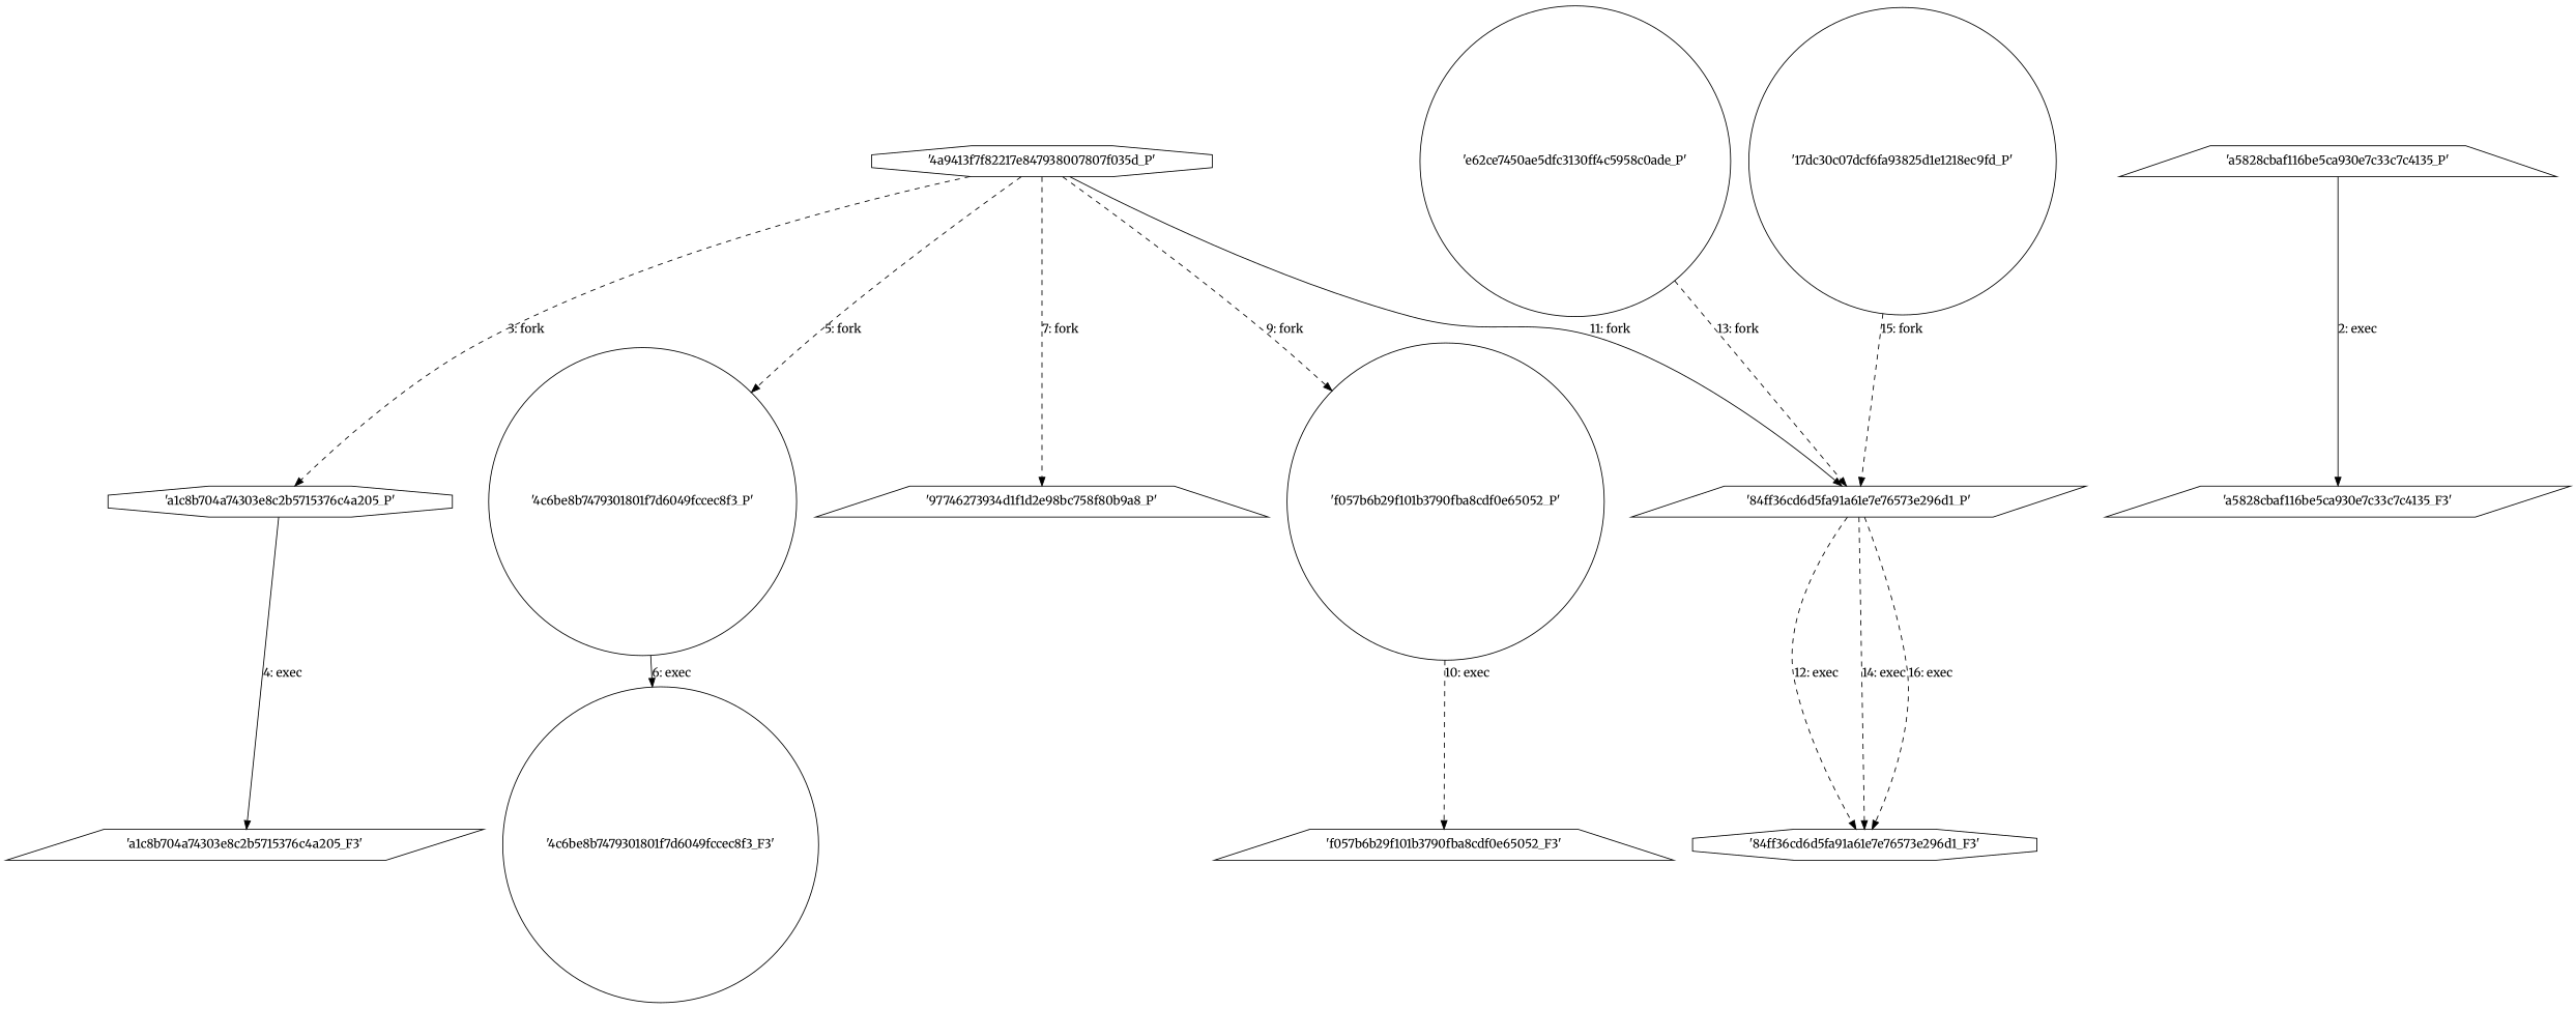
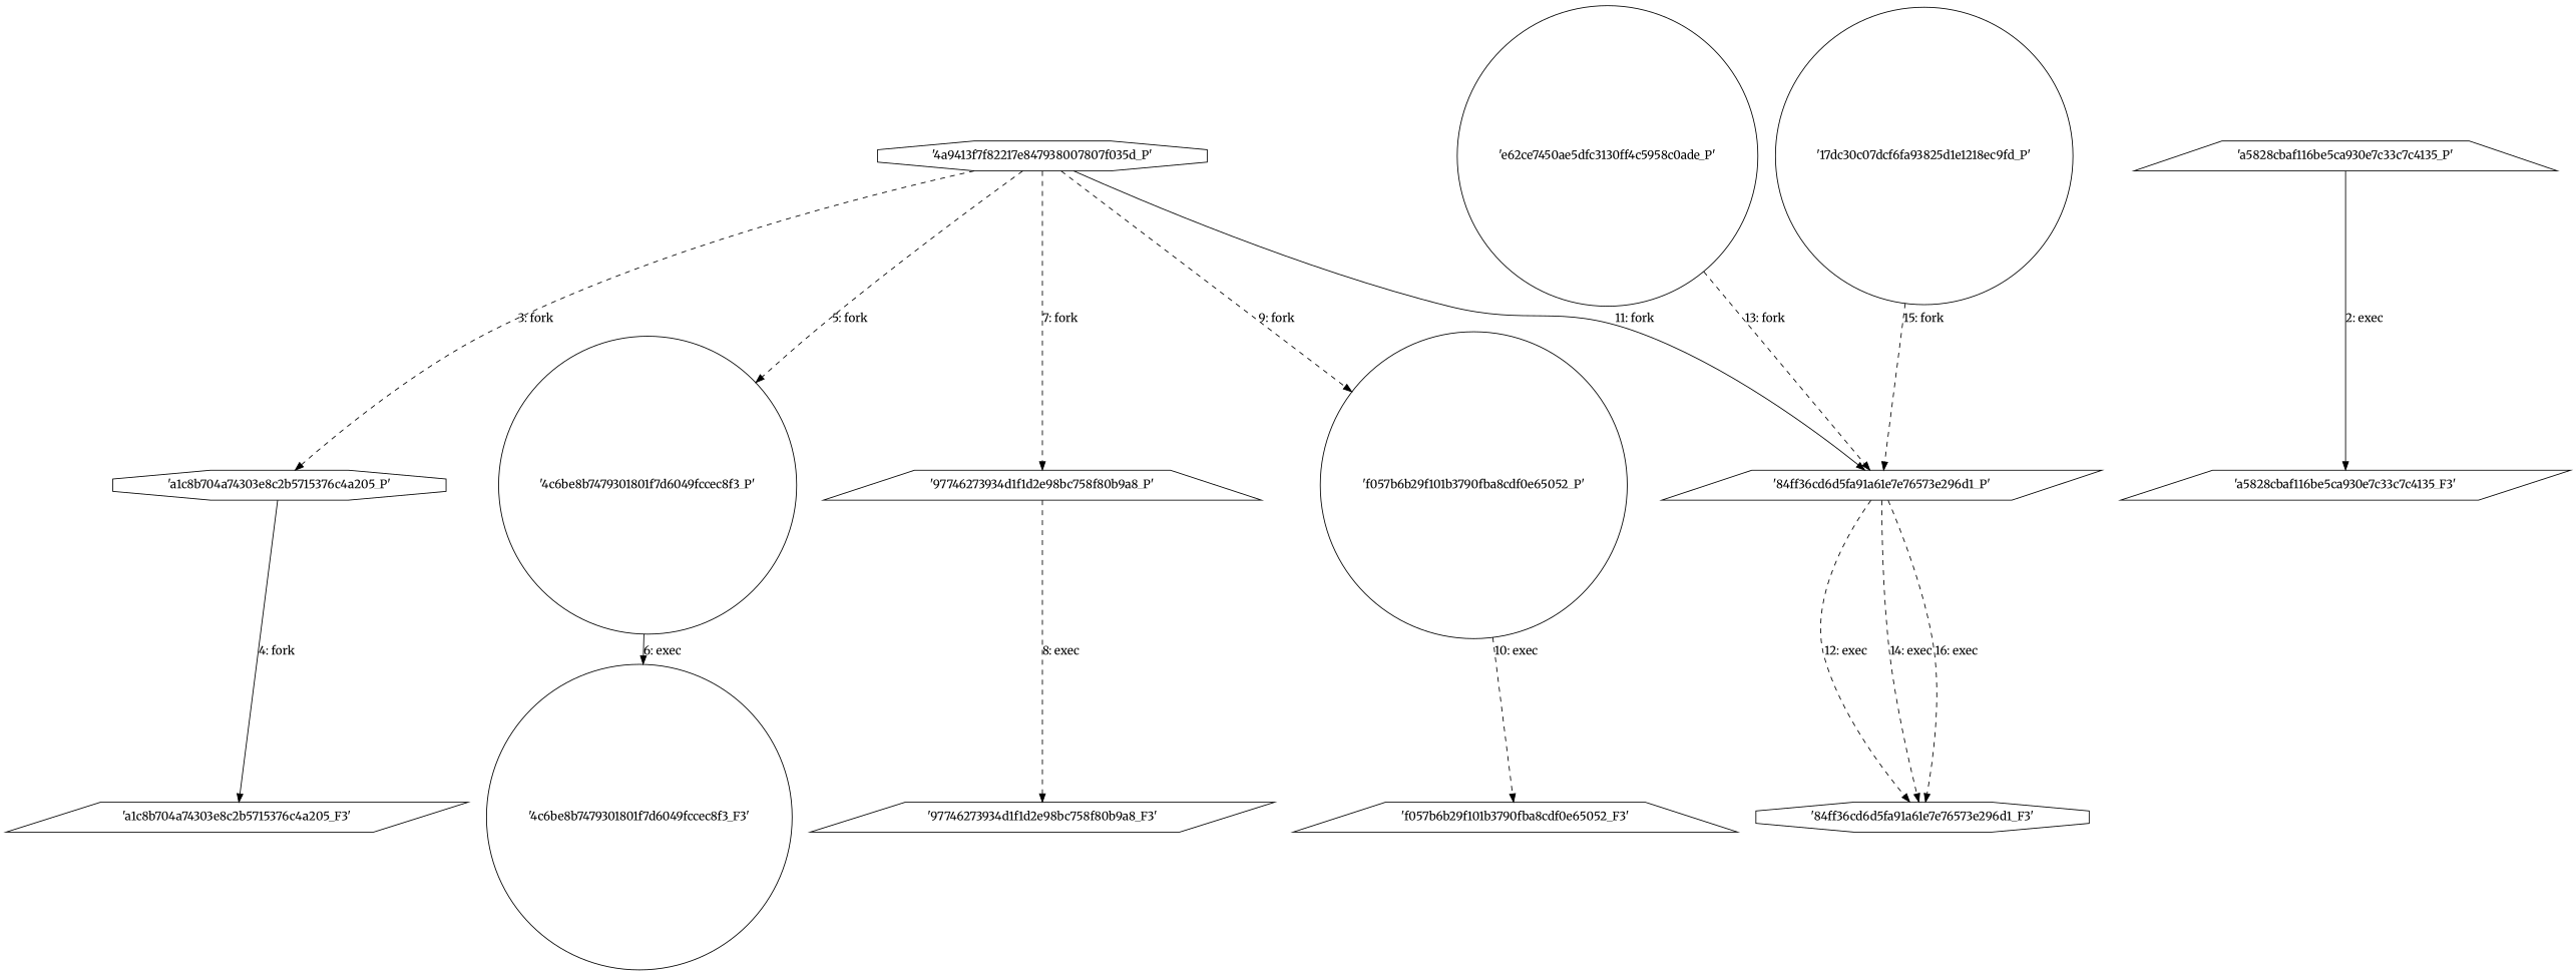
  digraph {
    engine=neato
    fixedsize=false
    fontname=Merriweather
    fontsize=10
    nodesep=0.3
    rankdir=TB
    ranksep=0
    splines=true
    node [fontname=Merriweather node_type=Process shape=circle]
    edge [fontname=Merriweather style=dashed]
    "'4a9413f7f82217e847938007807f035d_P'" [shape=octagon]
    "'a1c8b704a74303e8c2b5715376c4a205_P'" [shape=octagon]
    "'4c6be8b7479301801f7d6049fccec8f3_P'"
    "'97746273934d1f1d2e98bc758f80b9a8_P'" [shape=trapezium]
    "'f057b6b29f101b3790fba8cdf0e65052_P'"
    "'84ff36cd6d5fa91a61e7e76573e296d1_P'" [shape=parallelogram]
    "'a5828cbaf116be5ca930e7c33c7c4135_P'" [shape=trapezium]
    "'a5828cbaf116be5ca930e7c33c7c4135_F3'" [node_type=File shape=parallelogram]
    "'a1c8b704a74303e8c2b5715376c4a205_F3'" [node_type=File shape=parallelogram]
    "'4c6be8b7479301801f7d6049fccec8f3_F3'" [node_type=File]
+   "'97746273934d1f1d2e98bc758f80b9a8_F3'" [node_type=File shape=parallelogram]
    "'f057b6b29f101b3790fba8cdf0e65052_F3'" [node_type=File shape=trapezium]
    "'84ff36cd6d5fa91a61e7e76573e296d1_F3'" [node_type=File shape=octagon]
    "'e62ce7450ae5dfc3130ff4c5958c0ade_P'"
    "'17dc30c07dcf6fa93825d1e1218ec9fd_P'"
    "'4a9413f7f82217e847938007807f035d_P'" -> "'a1c8b704a74303e8c2b5715376c4a205_P'" [label="3: fork"]
    "'4a9413f7f82217e847938007807f035d_P'" -> "'4c6be8b7479301801f7d6049fccec8f3_P'" [label="5: fork"]
    "'4a9413f7f82217e847938007807f035d_P'" -> "'97746273934d1f1d2e98bc758f80b9a8_P'" [label="7: fork"]
    "'4a9413f7f82217e847938007807f035d_P'" -> "'f057b6b29f101b3790fba8cdf0e65052_P'" [label="9: fork"]
    "'4a9413f7f82217e847938007807f035d_P'" -> "'84ff36cd6d5fa91a61e7e76573e296d1_P'" [label="11: fork" style=solid]
-   "'a1c8b704a74303e8c2b5715376c4a205_P'" -> "'a1c8b704a74303e8c2b5715376c4a205_F3'" [label="4: exec" style=solid]
+   "'a1c8b704a74303e8c2b5715376c4a205_P'" -> "'a1c8b704a74303e8c2b5715376c4a205_F3'" [label="4: fork" style=solid]
    "'4c6be8b7479301801f7d6049fccec8f3_P'" -> "'4c6be8b7479301801f7d6049fccec8f3_F3'" [label="6: exec" style=solid]
+   "'97746273934d1f1d2e98bc758f80b9a8_P'" -> "'97746273934d1f1d2e98bc758f80b9a8_F3'" [label="8: exec"]
    "'f057b6b29f101b3790fba8cdf0e65052_P'" -> "'f057b6b29f101b3790fba8cdf0e65052_F3'" [label="10: exec"]
    "'84ff36cd6d5fa91a61e7e76573e296d1_P'" -> "'84ff36cd6d5fa91a61e7e76573e296d1_F3'" [label="12: exec"]
    "'84ff36cd6d5fa91a61e7e76573e296d1_P'" -> "'84ff36cd6d5fa91a61e7e76573e296d1_F3'" [label="14: exec"]
    "'84ff36cd6d5fa91a61e7e76573e296d1_P'" -> "'84ff36cd6d5fa91a61e7e76573e296d1_F3'" [label="16: exec"]
    "'a5828cbaf116be5ca930e7c33c7c4135_P'" -> "'a5828cbaf116be5ca930e7c33c7c4135_F3'" [label="2: exec" style=solid]
    "'e62ce7450ae5dfc3130ff4c5958c0ade_P'" -> "'84ff36cd6d5fa91a61e7e76573e296d1_P'" [label="13: fork"]
    "'17dc30c07dcf6fa93825d1e1218ec9fd_P'" -> "'84ff36cd6d5fa91a61e7e76573e296d1_P'" [label="15: fork"]
  }
